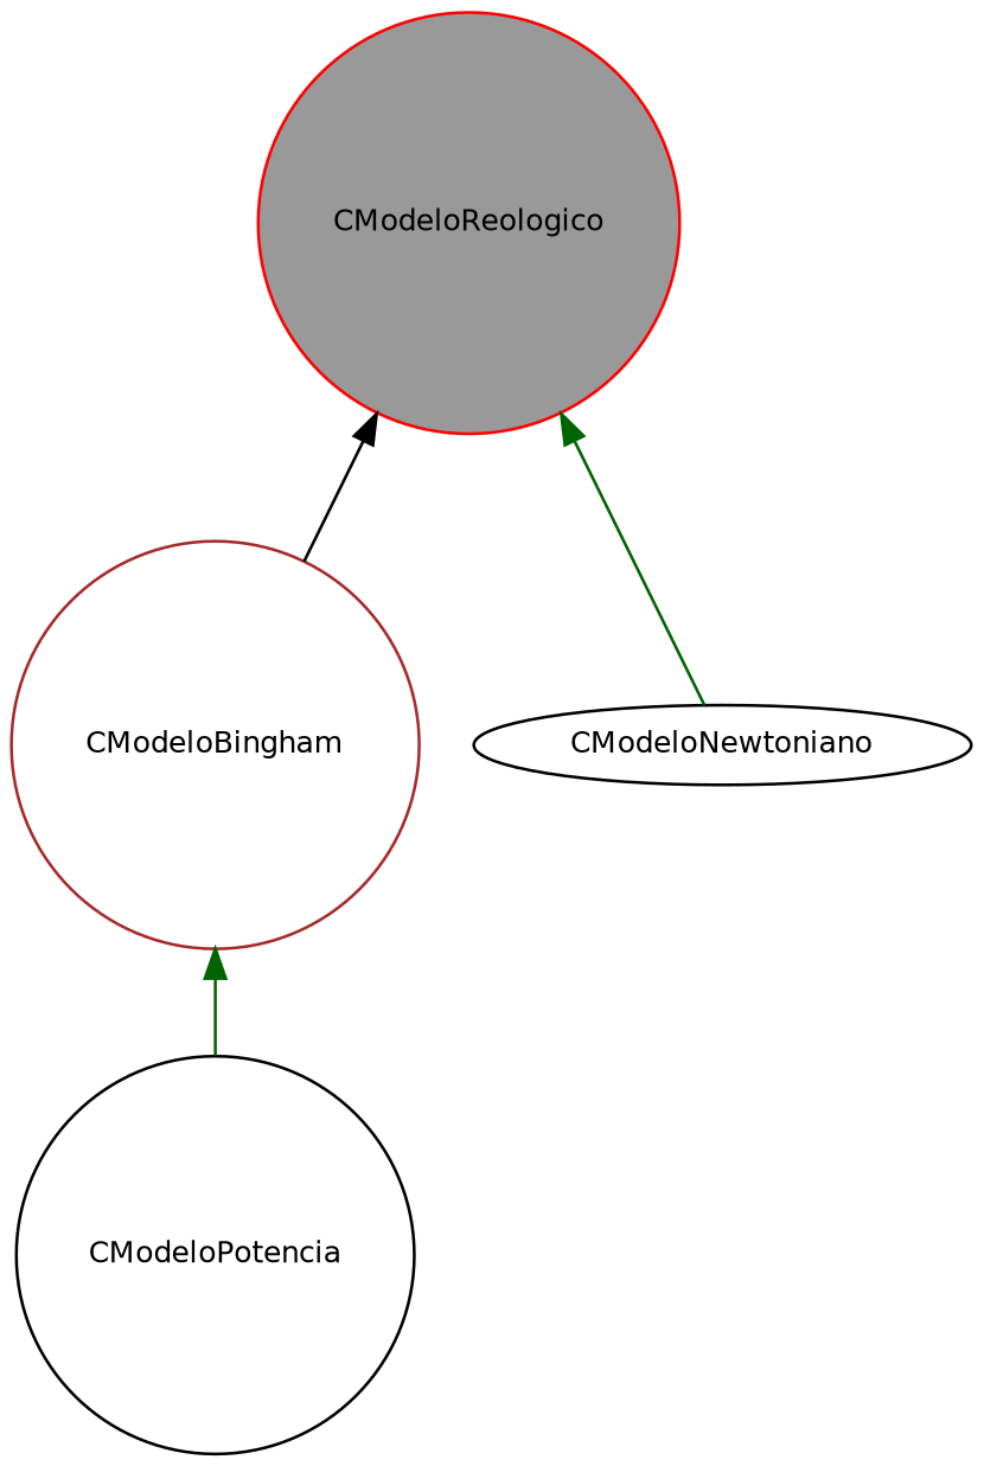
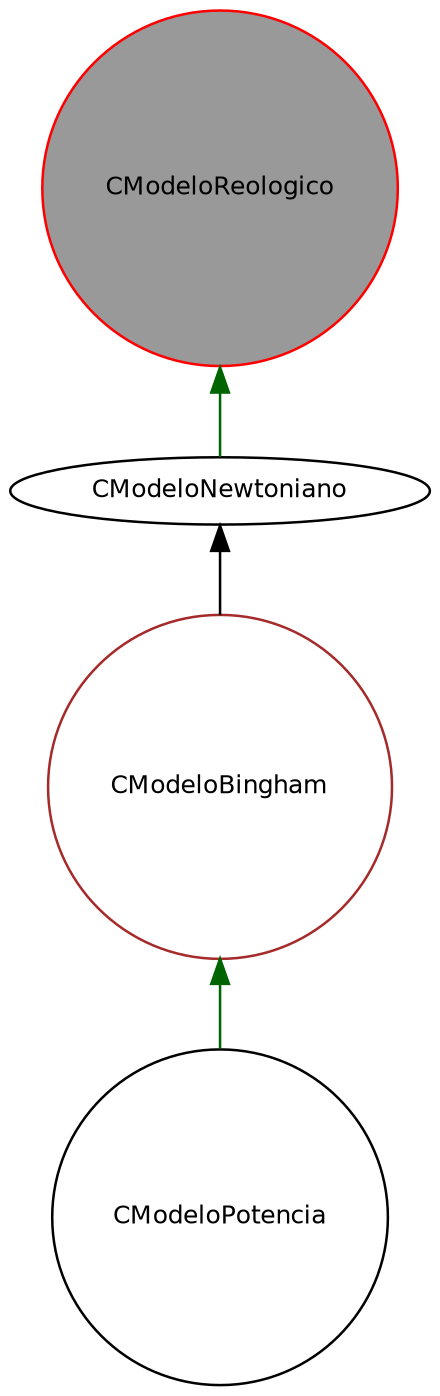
  digraph {
    node [color=black fillcolor=white fontname=Helvetica fontsize=10 shape=circle style=filled]
    edge [color=darkgreen dir=back fontname=Helvetica fontsize=10 labelfontname=Helvetica labelfontsize=10 style=solid]
    n1 [color=red fillcolor=grey60 fontcolor=black height=0.2 label=CModeloReologico width=0.4]
    n2 [color=brown height=0.2 label=CModeloBingham width=0.4]
    n3 [height=0.2 label=CModeloNewtoniano shape=ellipse width=0.4]
    n4 [height=0.2 label=CModeloPotencia width=0.4]
-   n1 -> n2 [color=black]
+   n3 -> n2 [color=black]
    n1 -> n3
    n2 -> n4
  }
